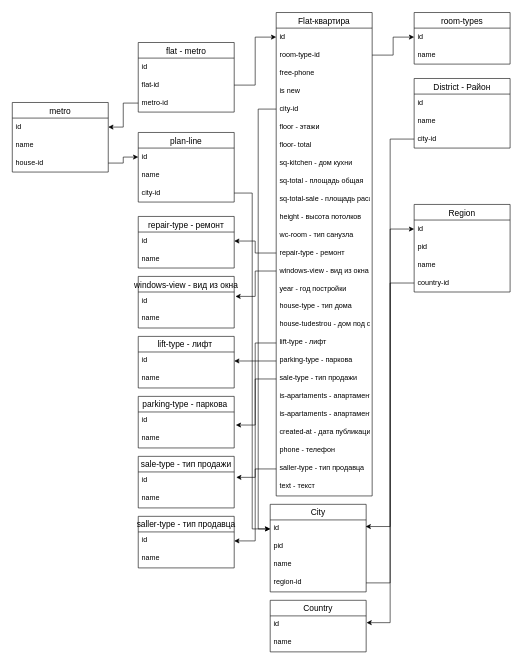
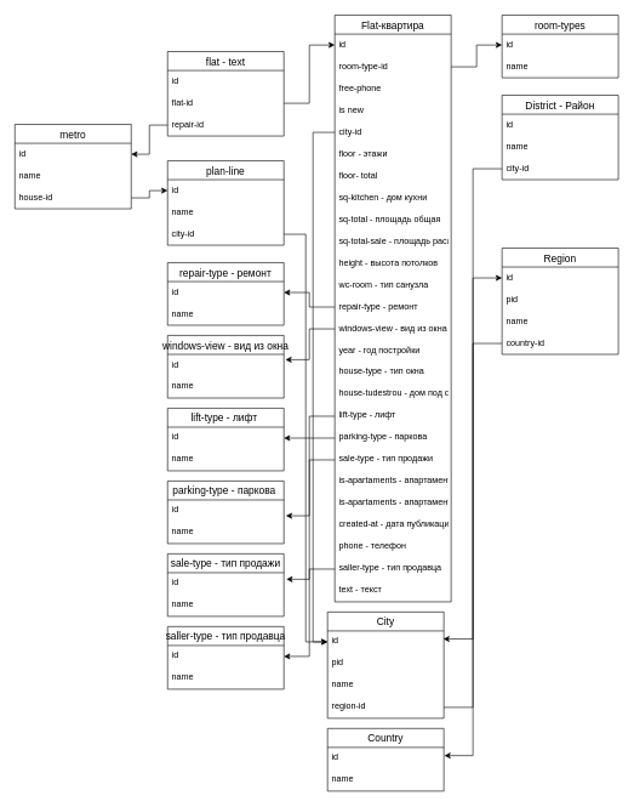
  <mxCell id="0" />
  <mxCell id="1" parent="0" />
  <mxCell id="2" value="Flat-квартира" style="swimlane;fontStyle=0;childLayout=stackLayout;horizontal=1;startSize=26;horizontalStack=0;resizeParent=1;resizeParentMax=0;resizeLast=0;collapsible=1;marginBottom=0;align=center;fontSize=14;" parent="1" vertex="1"><mxGeometry x="460" y="20" width="160" height="806" as="geometry" /></mxCell>
  <mxCell id="3" value="id" style="text;strokeColor=none;fillColor=none;spacingLeft=4;spacingRight=4;overflow=hidden;rotatable=0;points=[[0,0.5],[1,0.5]];portConstraint=eastwest;fontSize=12;" parent="2" vertex="1"><mxGeometry y="26" width="160" height="30" as="geometry" /></mxCell>
  <mxCell id="4" value="room-type-id" style="text;strokeColor=none;fillColor=none;spacingLeft=4;spacingRight=4;overflow=hidden;rotatable=0;points=[[0,0.5],[1,0.5]];portConstraint=eastwest;fontSize=12;" parent="2" vertex="1"><mxGeometry y="56" width="160" height="30" as="geometry" /></mxCell>
  <mxCell id="5" value="free-phone" style="text;strokeColor=none;fillColor=none;spacingLeft=4;spacingRight=4;overflow=hidden;rotatable=0;points=[[0,0.5],[1,0.5]];portConstraint=eastwest;fontSize=12;" parent="2" vertex="1"><mxGeometry y="86" width="160" height="30" as="geometry" /></mxCell>
  <mxCell id="6" value="is new" style="text;strokeColor=none;fillColor=none;spacingLeft=4;spacingRight=4;overflow=hidden;rotatable=0;points=[[0,0.5],[1,0.5]];portConstraint=eastwest;fontSize=12;" parent="2" vertex="1"><mxGeometry y="116" width="160" height="30" as="geometry" /></mxCell>
  <mxCell id="7" value="city-id" style="text;strokeColor=none;fillColor=none;spacingLeft=4;spacingRight=4;overflow=hidden;rotatable=0;points=[[0,0.5],[1,0.5]];portConstraint=eastwest;fontSize=12;" parent="2" vertex="1"><mxGeometry y="146" width="160" height="30" as="geometry" /></mxCell>
  <mxCell id="8" value="floor - этажи" style="text;strokeColor=none;fillColor=none;spacingLeft=4;spacingRight=4;overflow=hidden;rotatable=0;points=[[0,0.5],[1,0.5]];portConstraint=eastwest;fontSize=12;" parent="2" vertex="1"><mxGeometry y="176" width="160" height="30" as="geometry" /></mxCell>
  <mxCell id="9" value="floor- total" style="text;strokeColor=none;fillColor=none;spacingLeft=4;spacingRight=4;overflow=hidden;rotatable=0;points=[[0,0.5],[1,0.5]];portConstraint=eastwest;fontSize=12;" parent="2" vertex="1"><mxGeometry y="206" width="160" height="30" as="geometry" /></mxCell>
  <mxCell id="10" value="sq-kitchen - дом кухни" style="text;strokeColor=none;fillColor=none;spacingLeft=4;spacingRight=4;overflow=hidden;rotatable=0;points=[[0,0.5],[1,0.5]];portConstraint=eastwest;fontSize=12;" parent="2" vertex="1"><mxGeometry y="236" width="160" height="30" as="geometry" /></mxCell>
  <mxCell id="11" value="sq-total - площадь общая" style="text;strokeColor=none;fillColor=none;spacingLeft=4;spacingRight=4;overflow=hidden;rotatable=0;points=[[0,0.5],[1,0.5]];portConstraint=eastwest;fontSize=12;" parent="2" vertex="1"><mxGeometry y="266" width="160" height="30" as="geometry" /></mxCell>
  <mxCell id="12" value="sq-total-sale - площадь расшифровка" style="text;strokeColor=none;fillColor=none;spacingLeft=4;spacingRight=4;overflow=hidden;rotatable=0;points=[[0,0.5],[1,0.5]];portConstraint=eastwest;fontSize=12;" parent="2" vertex="1"><mxGeometry y="296" width="160" height="30" as="geometry" /></mxCell>
  <mxCell id="13" value="height - высота потолков" style="text;strokeColor=none;fillColor=none;spacingLeft=4;spacingRight=4;overflow=hidden;rotatable=0;points=[[0,0.5],[1,0.5]];portConstraint=eastwest;fontSize=12;" parent="2" vertex="1"><mxGeometry y="326" width="160" height="30" as="geometry" /></mxCell>
  <mxCell id="14" value="wc-room - тип санузла" style="text;strokeColor=none;fillColor=none;spacingLeft=4;spacingRight=4;overflow=hidden;rotatable=0;points=[[0,0.5],[1,0.5]];portConstraint=eastwest;fontSize=12;" parent="2" vertex="1"><mxGeometry y="356" width="160" height="30" as="geometry" /></mxCell>
  <mxCell id="15" value="repair-type - ремонт" style="text;strokeColor=none;fillColor=none;spacingLeft=4;spacingRight=4;overflow=hidden;rotatable=0;points=[[0,0.5],[1,0.5]];portConstraint=eastwest;fontSize=12;" parent="2" vertex="1"><mxGeometry y="386" width="160" height="30" as="geometry" /></mxCell>
  <mxCell id="16" value="windows-view - вид из окна" style="text;strokeColor=none;fillColor=none;spacingLeft=4;spacingRight=4;overflow=hidden;rotatable=0;points=[[0,0.5],[1,0.5]];portConstraint=eastwest;fontSize=12;" vertex="1" parent="2"><mxGeometry y="416" width="160" height="30" as="geometry" /></mxCell>
  <mxCell id="17" value="year - год постройки " style="text;strokeColor=none;fillColor=none;spacingLeft=4;spacingRight=4;overflow=hidden;rotatable=0;points=[[0,0.5],[1,0.5]];portConstraint=eastwest;fontSize=12;" vertex="1" parent="2"><mxGeometry y="446" width="160" height="30" as="geometry" /></mxCell>
- <mxCell id="18" value="house-type - тип дома " style="text;strokeColor=none;fillColor=none;spacingLeft=4;spacingRight=4;overflow=hidden;rotatable=0;points=[[0,0.5],[1,0.5]];portConstraint=eastwest;fontSize=12;" vertex="1" parent="2"><mxGeometry y="476" width="160" height="30" as="geometry" /></mxCell>
+ <mxCell id="18" value="house-type - тип окна " style="text;strokeColor=none;fillColor=none;spacingLeft=4;spacingRight=4;overflow=hidden;rotatable=0;points=[[0,0.5],[1,0.5]];portConstraint=eastwest;fontSize=12;" vertex="1" parent="2"><mxGeometry y="476" width="160" height="30" as="geometry" /></mxCell>
  <mxCell id="19" value="house-tudestrou - дом под снос " style="text;strokeColor=none;fillColor=none;spacingLeft=4;spacingRight=4;overflow=hidden;rotatable=0;points=[[0,0.5],[1,0.5]];portConstraint=eastwest;fontSize=12;" vertex="1" parent="2"><mxGeometry y="506" width="160" height="30" as="geometry" /></mxCell>
  <mxCell id="20" value="lift-type - лифт " style="text;strokeColor=none;fillColor=none;spacingLeft=4;spacingRight=4;overflow=hidden;rotatable=0;points=[[0,0.5],[1,0.5]];portConstraint=eastwest;fontSize=12;" vertex="1" parent="2"><mxGeometry y="536" width="160" height="30" as="geometry" /></mxCell>
  <mxCell id="21" value="parking-type - паркова " style="text;strokeColor=none;fillColor=none;spacingLeft=4;spacingRight=4;overflow=hidden;rotatable=0;points=[[0,0.5],[1,0.5]];portConstraint=eastwest;fontSize=12;" vertex="1" parent="2"><mxGeometry y="566" width="160" height="30" as="geometry" /></mxCell>
  <mxCell id="22" value="sale-type - тип продажи" style="text;strokeColor=none;fillColor=none;spacingLeft=4;spacingRight=4;overflow=hidden;rotatable=0;points=[[0,0.5],[1,0.5]];portConstraint=eastwest;fontSize=12;" vertex="1" parent="2"><mxGeometry y="596" width="160" height="30" as="geometry" /></mxCell>
  <mxCell id="23" value="is-apartaments - апартаменты " style="text;strokeColor=none;fillColor=none;spacingLeft=4;spacingRight=4;overflow=hidden;rotatable=0;points=[[0,0.5],[1,0.5]];portConstraint=eastwest;fontSize=12;" vertex="1" parent="2"><mxGeometry y="626" width="160" height="30" as="geometry" /></mxCell>
  <mxCell id="24" value="is-apartaments - апартаменты " style="text;strokeColor=none;fillColor=none;spacingLeft=4;spacingRight=4;overflow=hidden;rotatable=0;points=[[0,0.5],[1,0.5]];portConstraint=eastwest;fontSize=12;" vertex="1" parent="2"><mxGeometry y="656" width="160" height="30" as="geometry" /></mxCell>
  <mxCell id="25" value="created-at - дата публикации" style="text;strokeColor=none;fillColor=none;spacingLeft=4;spacingRight=4;overflow=hidden;rotatable=0;points=[[0,0.5],[1,0.5]];portConstraint=eastwest;fontSize=12;" vertex="1" parent="2"><mxGeometry y="686" width="160" height="30" as="geometry" /></mxCell>
  <mxCell id="26" value="phone - телефон" style="text;strokeColor=none;fillColor=none;spacingLeft=4;spacingRight=4;overflow=hidden;rotatable=0;points=[[0,0.5],[1,0.5]];portConstraint=eastwest;fontSize=12;" vertex="1" parent="2"><mxGeometry y="716" width="160" height="30" as="geometry" /></mxCell>
  <mxCell id="27" value="saller-type - тип продавца" style="text;strokeColor=none;fillColor=none;spacingLeft=4;spacingRight=4;overflow=hidden;rotatable=0;points=[[0,0.5],[1,0.5]];portConstraint=eastwest;fontSize=12;" vertex="1" parent="2"><mxGeometry y="746" width="160" height="30" as="geometry" /></mxCell>
  <mxCell id="28" value="text - текст" style="text;strokeColor=none;fillColor=none;spacingLeft=4;spacingRight=4;overflow=hidden;rotatable=0;points=[[0,0.5],[1,0.5]];portConstraint=eastwest;fontSize=12;" vertex="1" parent="2"><mxGeometry y="776" width="160" height="30" as="geometry" /></mxCell>
  <mxCell id="29" value="room-types" style="swimlane;fontStyle=0;childLayout=stackLayout;horizontal=1;startSize=26;horizontalStack=0;resizeParent=1;resizeParentMax=0;resizeLast=0;collapsible=1;marginBottom=0;align=center;fontSize=14;" parent="1" vertex="1"><mxGeometry x="690" y="20" width="160" height="86" as="geometry" /></mxCell>
  <mxCell id="30" value="id" style="text;strokeColor=none;fillColor=none;spacingLeft=4;spacingRight=4;overflow=hidden;rotatable=0;points=[[0,0.5],[1,0.5]];portConstraint=eastwest;fontSize=12;" parent="29" vertex="1"><mxGeometry y="26" width="160" height="30" as="geometry" /></mxCell>
  <mxCell id="31" value="name" style="text;strokeColor=none;fillColor=none;spacingLeft=4;spacingRight=4;overflow=hidden;rotatable=0;points=[[0,0.5],[1,0.5]];portConstraint=eastwest;fontSize=12;" parent="29" vertex="1"><mxGeometry y="56" width="160" height="30" as="geometry" /></mxCell>
  <mxCell id="32" value="Country" style="swimlane;fontStyle=0;childLayout=stackLayout;horizontal=1;startSize=26;horizontalStack=0;resizeParent=1;resizeParentMax=0;resizeLast=0;collapsible=1;marginBottom=0;align=center;fontSize=14;" parent="1" vertex="1"><mxGeometry x="450" y="1000" width="160" height="86" as="geometry" /></mxCell>
  <mxCell id="33" value="id" style="text;strokeColor=none;fillColor=none;spacingLeft=4;spacingRight=4;overflow=hidden;rotatable=0;points=[[0,0.5],[1,0.5]];portConstraint=eastwest;fontSize=12;" parent="32" vertex="1"><mxGeometry y="26" width="160" height="30" as="geometry" /></mxCell>
  <mxCell id="34" value="name" style="text;strokeColor=none;fillColor=none;spacingLeft=4;spacingRight=4;overflow=hidden;rotatable=0;points=[[0,0.5],[1,0.5]];portConstraint=eastwest;fontSize=12;" parent="32" vertex="1"><mxGeometry y="56" width="160" height="30" as="geometry" /></mxCell>
  <mxCell id="35" value="City" style="swimlane;fontStyle=0;childLayout=stackLayout;horizontal=1;startSize=26;horizontalStack=0;resizeParent=1;resizeParentMax=0;resizeLast=0;collapsible=1;marginBottom=0;align=center;fontSize=14;" parent="1" vertex="1"><mxGeometry x="450" y="840" width="160" height="146" as="geometry" /></mxCell>
  <mxCell id="36" value="id" style="text;strokeColor=none;fillColor=none;spacingLeft=4;spacingRight=4;overflow=hidden;rotatable=0;points=[[0,0.5],[1,0.5]];portConstraint=eastwest;fontSize=12;" parent="35" vertex="1"><mxGeometry y="26" width="160" height="30" as="geometry" /></mxCell>
  <mxCell id="37" value="pid" style="text;strokeColor=none;fillColor=none;spacingLeft=4;spacingRight=4;overflow=hidden;rotatable=0;points=[[0,0.5],[1,0.5]];portConstraint=eastwest;fontSize=12;" parent="35" vertex="1"><mxGeometry y="56" width="160" height="30" as="geometry" /></mxCell>
  <mxCell id="38" value="name" style="text;strokeColor=none;fillColor=none;spacingLeft=4;spacingRight=4;overflow=hidden;rotatable=0;points=[[0,0.5],[1,0.5]];portConstraint=eastwest;fontSize=12;" parent="35" vertex="1"><mxGeometry y="86" width="160" height="30" as="geometry" /></mxCell>
  <mxCell id="39" value="region-id" style="text;strokeColor=none;fillColor=none;spacingLeft=4;spacingRight=4;overflow=hidden;rotatable=0;points=[[0,0.5],[1,0.5]];portConstraint=eastwest;fontSize=12;" parent="35" vertex="1"><mxGeometry y="116" width="160" height="30" as="geometry" /></mxCell>
  <mxCell id="40" value="Region" style="swimlane;fontStyle=0;childLayout=stackLayout;horizontal=1;startSize=26;horizontalStack=0;resizeParent=1;resizeParentMax=0;resizeLast=0;collapsible=1;marginBottom=0;align=center;fontSize=14;" parent="1" vertex="1"><mxGeometry x="690" y="340" width="160" height="146" as="geometry" /></mxCell>
  <mxCell id="41" value="id" style="text;strokeColor=none;fillColor=none;spacingLeft=4;spacingRight=4;overflow=hidden;rotatable=0;points=[[0,0.5],[1,0.5]];portConstraint=eastwest;fontSize=12;" parent="40" vertex="1"><mxGeometry y="26" width="160" height="30" as="geometry" /></mxCell>
  <mxCell id="42" value="pid" style="text;strokeColor=none;fillColor=none;spacingLeft=4;spacingRight=4;overflow=hidden;rotatable=0;points=[[0,0.5],[1,0.5]];portConstraint=eastwest;fontSize=12;" parent="40" vertex="1"><mxGeometry y="56" width="160" height="30" as="geometry" /></mxCell>
  <mxCell id="43" value="name" style="text;strokeColor=none;fillColor=none;spacingLeft=4;spacingRight=4;overflow=hidden;rotatable=0;points=[[0,0.5],[1,0.5]];portConstraint=eastwest;fontSize=12;" parent="40" vertex="1"><mxGeometry y="86" width="160" height="30" as="geometry" /></mxCell>
  <mxCell id="44" value="country-id" style="text;strokeColor=none;fillColor=none;spacingLeft=4;spacingRight=4;overflow=hidden;rotatable=0;points=[[0,0.5],[1,0.5]];portConstraint=eastwest;fontSize=12;" parent="40" vertex="1"><mxGeometry y="116" width="160" height="30" as="geometry" /></mxCell>
  <mxCell id="45" value="District - Район" style="swimlane;fontStyle=0;childLayout=stackLayout;horizontal=1;startSize=26;horizontalStack=0;resizeParent=1;resizeParentMax=0;resizeLast=0;collapsible=1;marginBottom=0;align=center;fontSize=14;" parent="1" vertex="1"><mxGeometry x="690" y="130" width="160" height="116" as="geometry" /></mxCell>
  <mxCell id="46" value="id" style="text;strokeColor=none;fillColor=none;spacingLeft=4;spacingRight=4;overflow=hidden;rotatable=0;points=[[0,0.5],[1,0.5]];portConstraint=eastwest;fontSize=12;" parent="45" vertex="1"><mxGeometry y="26" width="160" height="30" as="geometry" /></mxCell>
  <mxCell id="47" value="name" style="text;strokeColor=none;fillColor=none;spacingLeft=4;spacingRight=4;overflow=hidden;rotatable=0;points=[[0,0.5],[1,0.5]];portConstraint=eastwest;fontSize=12;" parent="45" vertex="1"><mxGeometry y="56" width="160" height="30" as="geometry" /></mxCell>
  <mxCell id="48" value="city-id" style="text;strokeColor=none;fillColor=none;spacingLeft=4;spacingRight=4;overflow=hidden;rotatable=0;points=[[0,0.5],[1,0.5]];portConstraint=eastwest;fontSize=12;" parent="45" vertex="1"><mxGeometry y="86" width="160" height="30" as="geometry" /></mxCell>
  <mxCell id="49" style="edgeStyle=orthogonalEdgeStyle;rounded=0;orthogonalLoop=1;jettySize=auto;html=1;entryX=0.995;entryY=0.367;entryDx=0;entryDy=0;entryPerimeter=0;" parent="1" source="48" target="36" edge="1"><mxGeometry relative="1" as="geometry" /></mxCell>
  <mxCell id="50" style="edgeStyle=orthogonalEdgeStyle;rounded=0;orthogonalLoop=1;jettySize=auto;html=1;entryX=0;entryY=0.5;entryDx=0;entryDy=0;" parent="1" source="7" target="36" edge="1"><mxGeometry relative="1" as="geometry" /></mxCell>
  <mxCell id="51" style="edgeStyle=orthogonalEdgeStyle;rounded=0;orthogonalLoop=1;jettySize=auto;html=1;entryX=0;entryY=0.5;entryDx=0;entryDy=0;" parent="1" source="4" target="30" edge="1"><mxGeometry relative="1" as="geometry" /></mxCell>
  <mxCell id="52" style="edgeStyle=orthogonalEdgeStyle;rounded=0;orthogonalLoop=1;jettySize=auto;html=1;entryX=0;entryY=0.5;entryDx=0;entryDy=0;" parent="1" source="39" target="41" edge="1"><mxGeometry relative="1" as="geometry" /></mxCell>
  <mxCell id="53" style="edgeStyle=orthogonalEdgeStyle;rounded=0;orthogonalLoop=1;jettySize=auto;html=1;entryX=1.004;entryY=0.376;entryDx=0;entryDy=0;entryPerimeter=0;" parent="1" source="44" target="33" edge="1"><mxGeometry relative="1" as="geometry" /></mxCell>
  <mxCell id="54" value="plan-line" style="swimlane;fontStyle=0;childLayout=stackLayout;horizontal=1;startSize=26;horizontalStack=0;resizeParent=1;resizeParentMax=0;resizeLast=0;collapsible=1;marginBottom=0;align=center;fontSize=14;" parent="1" vertex="1"><mxGeometry x="230" y="220" width="160" height="116" as="geometry" /></mxCell>
  <mxCell id="55" value="id" style="text;strokeColor=none;fillColor=none;spacingLeft=4;spacingRight=4;overflow=hidden;rotatable=0;points=[[0,0.5],[1,0.5]];portConstraint=eastwest;fontSize=12;" parent="54" vertex="1"><mxGeometry y="26" width="160" height="30" as="geometry" /></mxCell>
  <mxCell id="56" value="name" style="text;strokeColor=none;fillColor=none;spacingLeft=4;spacingRight=4;overflow=hidden;rotatable=0;points=[[0,0.5],[1,0.5]];portConstraint=eastwest;fontSize=12;" parent="54" vertex="1"><mxGeometry y="56" width="160" height="30" as="geometry" /></mxCell>
  <mxCell id="57" value="city-id" style="text;strokeColor=none;fillColor=none;spacingLeft=4;spacingRight=4;overflow=hidden;rotatable=0;points=[[0,0.5],[1,0.5]];portConstraint=eastwest;fontSize=12;" parent="54" vertex="1"><mxGeometry y="86" width="160" height="30" as="geometry" /></mxCell>
  <mxCell id="58" value="metro" style="swimlane;fontStyle=0;childLayout=stackLayout;horizontal=1;startSize=26;horizontalStack=0;resizeParent=1;resizeParentMax=0;resizeLast=0;collapsible=1;marginBottom=0;align=center;fontSize=14;" parent="1" vertex="1"><mxGeometry x="20" y="170" width="160" height="116" as="geometry" /></mxCell>
  <mxCell id="59" value="id" style="text;strokeColor=none;fillColor=none;spacingLeft=4;spacingRight=4;overflow=hidden;rotatable=0;points=[[0,0.5],[1,0.5]];portConstraint=eastwest;fontSize=12;" parent="58" vertex="1"><mxGeometry y="26" width="160" height="30" as="geometry" /></mxCell>
  <mxCell id="60" value="name" style="text;strokeColor=none;fillColor=none;spacingLeft=4;spacingRight=4;overflow=hidden;rotatable=0;points=[[0,0.5],[1,0.5]];portConstraint=eastwest;fontSize=12;" parent="58" vertex="1"><mxGeometry y="56" width="160" height="30" as="geometry" /></mxCell>
  <mxCell id="61" value="house-id" style="text;strokeColor=none;fillColor=none;spacingLeft=4;spacingRight=4;overflow=hidden;rotatable=0;points=[[0,0.5],[1,0.5]];portConstraint=eastwest;fontSize=12;" parent="58" vertex="1"><mxGeometry y="86" width="160" height="30" as="geometry" /></mxCell>
  <mxCell id="62" style="edgeStyle=orthogonalEdgeStyle;rounded=0;orthogonalLoop=1;jettySize=auto;html=1;entryX=0;entryY=0.5;entryDx=0;entryDy=0;" parent="1" source="57" target="36" edge="1"><mxGeometry relative="1" as="geometry" /></mxCell>
  <mxCell id="63" style="edgeStyle=orthogonalEdgeStyle;rounded=0;orthogonalLoop=1;jettySize=auto;html=1;" parent="1" source="61" target="55" edge="1"><mxGeometry relative="1" as="geometry" /></mxCell>
- <mxCell id="64" value="flat - metro" style="swimlane;fontStyle=0;childLayout=stackLayout;horizontal=1;startSize=26;horizontalStack=0;resizeParent=1;resizeParentMax=0;resizeLast=0;collapsible=1;marginBottom=0;align=center;fontSize=14;" parent="1" vertex="1"><mxGeometry x="230" y="70" width="160" height="116" as="geometry" /></mxCell>
+ <mxCell id="64" value="flat - text" style="swimlane;fontStyle=0;childLayout=stackLayout;horizontal=1;startSize=26;horizontalStack=0;resizeParent=1;resizeParentMax=0;resizeLast=0;collapsible=1;marginBottom=0;align=center;fontSize=14;" parent="1" vertex="1"><mxGeometry x="230" y="70" width="160" height="116" as="geometry" /></mxCell>
  <mxCell id="65" value="id" style="text;strokeColor=none;fillColor=none;spacingLeft=4;spacingRight=4;overflow=hidden;rotatable=0;points=[[0,0.5],[1,0.5]];portConstraint=eastwest;fontSize=12;" parent="64" vertex="1"><mxGeometry y="26" width="160" height="30" as="geometry" /></mxCell>
  <mxCell id="66" value="flat-id" style="text;strokeColor=none;fillColor=none;spacingLeft=4;spacingRight=4;overflow=hidden;rotatable=0;points=[[0,0.5],[1,0.5]];portConstraint=eastwest;fontSize=12;" parent="64" vertex="1"><mxGeometry y="56" width="160" height="30" as="geometry" /></mxCell>
- <mxCell id="67" value="metro-id" style="text;strokeColor=none;fillColor=none;spacingLeft=4;spacingRight=4;overflow=hidden;rotatable=0;points=[[0,0.5],[1,0.5]];portConstraint=eastwest;fontSize=12;" parent="64" vertex="1"><mxGeometry y="86" width="160" height="30" as="geometry" /></mxCell>
+ <mxCell id="67" value="repair-id" style="text;strokeColor=none;fillColor=none;spacingLeft=4;spacingRight=4;overflow=hidden;rotatable=0;points=[[0,0.5],[1,0.5]];portConstraint=eastwest;fontSize=12;" parent="64" vertex="1"><mxGeometry y="86" width="160" height="30" as="geometry" /></mxCell>
  <mxCell id="68" style="edgeStyle=orthogonalEdgeStyle;rounded=0;orthogonalLoop=1;jettySize=auto;html=1;entryX=0;entryY=0.5;entryDx=0;entryDy=0;" parent="1" source="66" target="3" edge="1"><mxGeometry relative="1" as="geometry" /></mxCell>
  <mxCell id="69" style="edgeStyle=orthogonalEdgeStyle;rounded=0;orthogonalLoop=1;jettySize=auto;html=1;entryX=1;entryY=0.5;entryDx=0;entryDy=0;" parent="1" source="67" target="59" edge="1"><mxGeometry relative="1" as="geometry" /></mxCell>
  <mxCell id="70" value="repair-type - ремонт" style="swimlane;fontStyle=0;childLayout=stackLayout;horizontal=1;startSize=26;horizontalStack=0;resizeParent=1;resizeParentMax=0;resizeLast=0;collapsible=1;marginBottom=0;align=center;fontSize=14;" vertex="1" parent="1"><mxGeometry x="230" y="360" width="160" height="86" as="geometry" /></mxCell>
  <mxCell id="71" value="id" style="text;strokeColor=none;fillColor=none;spacingLeft=4;spacingRight=4;overflow=hidden;rotatable=0;points=[[0,0.5],[1,0.5]];portConstraint=eastwest;fontSize=12;" vertex="1" parent="70"><mxGeometry y="26" width="160" height="30" as="geometry" /></mxCell>
  <mxCell id="72" value="name" style="text;strokeColor=none;fillColor=none;spacingLeft=4;spacingRight=4;overflow=hidden;rotatable=0;points=[[0,0.5],[1,0.5]];portConstraint=eastwest;fontSize=12;" vertex="1" parent="70"><mxGeometry y="56" width="160" height="30" as="geometry" /></mxCell>
  <mxCell id="73" style="edgeStyle=orthogonalEdgeStyle;rounded=0;orthogonalLoop=1;jettySize=auto;html=1;entryX=1;entryY=0.5;entryDx=0;entryDy=0;" edge="1" parent="1" source="15" target="71"><mxGeometry relative="1" as="geometry" /></mxCell>
  <mxCell id="74" value="windows-view - вид из окна" style="swimlane;fontStyle=0;childLayout=stackLayout;horizontal=1;startSize=26;horizontalStack=0;resizeParent=1;resizeParentMax=0;resizeLast=0;collapsible=1;marginBottom=0;align=center;fontSize=14;" vertex="1" parent="1"><mxGeometry x="230" y="460" width="160" height="86" as="geometry" /></mxCell>
  <mxCell id="75" value="id" style="text;strokeColor=none;fillColor=none;spacingLeft=4;spacingRight=4;overflow=hidden;rotatable=0;points=[[0,0.5],[1,0.5]];portConstraint=eastwest;fontSize=12;" vertex="1" parent="74"><mxGeometry y="26" width="160" height="30" as="geometry" /></mxCell>
  <mxCell id="76" value="name" style="text;strokeColor=none;fillColor=none;spacingLeft=4;spacingRight=4;overflow=hidden;rotatable=0;points=[[0,0.5],[1,0.5]];portConstraint=eastwest;fontSize=12;" vertex="1" parent="74"><mxGeometry y="56" width="160" height="30" as="geometry" /></mxCell>
  <mxCell id="77" style="edgeStyle=orthogonalEdgeStyle;rounded=0;orthogonalLoop=1;jettySize=auto;html=1;entryX=1.013;entryY=0.244;entryDx=0;entryDy=0;entryPerimeter=0;" edge="1" parent="1" source="16" target="75"><mxGeometry relative="1" as="geometry" /></mxCell>
  <mxCell id="78" value="lift-type - лифт " style="swimlane;fontStyle=0;childLayout=stackLayout;horizontal=1;startSize=26;horizontalStack=0;resizeParent=1;resizeParentMax=0;resizeLast=0;collapsible=1;marginBottom=0;align=center;fontSize=14;" vertex="1" parent="1"><mxGeometry x="230" y="560" width="160" height="86" as="geometry" /></mxCell>
  <mxCell id="79" value="id" style="text;strokeColor=none;fillColor=none;spacingLeft=4;spacingRight=4;overflow=hidden;rotatable=0;points=[[0,0.5],[1,0.5]];portConstraint=eastwest;fontSize=12;" vertex="1" parent="78"><mxGeometry y="26" width="160" height="30" as="geometry" /></mxCell>
  <mxCell id="80" value="name" style="text;strokeColor=none;fillColor=none;spacingLeft=4;spacingRight=4;overflow=hidden;rotatable=0;points=[[0,0.5],[1,0.5]];portConstraint=eastwest;fontSize=12;" vertex="1" parent="78"><mxGeometry y="56" width="160" height="30" as="geometry" /></mxCell>
  <mxCell id="81" style="edgeStyle=orthogonalEdgeStyle;rounded=0;orthogonalLoop=1;jettySize=auto;html=1;entryX=1;entryY=0.5;entryDx=0;entryDy=0;" edge="1" parent="1" source="20" target="79"><mxGeometry relative="1" as="geometry" /></mxCell>
  <mxCell id="82" value="parking-type - паркова " style="swimlane;fontStyle=0;childLayout=stackLayout;horizontal=1;startSize=26;horizontalStack=0;resizeParent=1;resizeParentMax=0;resizeLast=0;collapsible=1;marginBottom=0;align=center;fontSize=14;" vertex="1" parent="1"><mxGeometry x="230" y="660" width="160" height="86" as="geometry" /></mxCell>
  <mxCell id="83" value="id" style="text;strokeColor=none;fillColor=none;spacingLeft=4;spacingRight=4;overflow=hidden;rotatable=0;points=[[0,0.5],[1,0.5]];portConstraint=eastwest;fontSize=12;" vertex="1" parent="82"><mxGeometry y="26" width="160" height="30" as="geometry" /></mxCell>
  <mxCell id="84" value="name" style="text;strokeColor=none;fillColor=none;spacingLeft=4;spacingRight=4;overflow=hidden;rotatable=0;points=[[0,0.5],[1,0.5]];portConstraint=eastwest;fontSize=12;" vertex="1" parent="82"><mxGeometry y="56" width="160" height="30" as="geometry" /></mxCell>
  <mxCell id="85" style="edgeStyle=orthogonalEdgeStyle;rounded=0;orthogonalLoop=1;jettySize=auto;html=1;entryX=1.017;entryY=0.726;entryDx=0;entryDy=0;entryPerimeter=0;" edge="1" parent="1" source="21" target="83"><mxGeometry relative="1" as="geometry" /></mxCell>
  <mxCell id="86" value="sale-type - тип продажи" style="swimlane;fontStyle=0;childLayout=stackLayout;horizontal=1;startSize=26;horizontalStack=0;resizeParent=1;resizeParentMax=0;resizeLast=0;collapsible=1;marginBottom=0;align=center;fontSize=14;" vertex="1" parent="1"><mxGeometry x="230" y="760" width="160" height="86" as="geometry" /></mxCell>
  <mxCell id="87" value="id" style="text;strokeColor=none;fillColor=none;spacingLeft=4;spacingRight=4;overflow=hidden;rotatable=0;points=[[0,0.5],[1,0.5]];portConstraint=eastwest;fontSize=12;" vertex="1" parent="86"><mxGeometry y="26" width="160" height="30" as="geometry" /></mxCell>
  <mxCell id="88" value="name" style="text;strokeColor=none;fillColor=none;spacingLeft=4;spacingRight=4;overflow=hidden;rotatable=0;points=[[0,0.5],[1,0.5]];portConstraint=eastwest;fontSize=12;" vertex="1" parent="86"><mxGeometry y="56" width="160" height="30" as="geometry" /></mxCell>
  <mxCell id="89" style="edgeStyle=orthogonalEdgeStyle;rounded=0;orthogonalLoop=1;jettySize=auto;html=1;entryX=1.021;entryY=0.301;entryDx=0;entryDy=0;entryPerimeter=0;" edge="1" parent="1" source="22" target="87"><mxGeometry relative="1" as="geometry" /></mxCell>
  <mxCell id="90" value="saller-type - тип продавца" style="swimlane;fontStyle=0;childLayout=stackLayout;horizontal=1;startSize=26;horizontalStack=0;resizeParent=1;resizeParentMax=0;resizeLast=0;collapsible=1;marginBottom=0;align=center;fontSize=14;" vertex="1" parent="1"><mxGeometry x="230" y="860" width="160" height="86" as="geometry" /></mxCell>
  <mxCell id="91" value="id" style="text;strokeColor=none;fillColor=none;spacingLeft=4;spacingRight=4;overflow=hidden;rotatable=0;points=[[0,0.5],[1,0.5]];portConstraint=eastwest;fontSize=12;" vertex="1" parent="90"><mxGeometry y="26" width="160" height="30" as="geometry" /></mxCell>
  <mxCell id="92" value="name" style="text;strokeColor=none;fillColor=none;spacingLeft=4;spacingRight=4;overflow=hidden;rotatable=0;points=[[0,0.5],[1,0.5]];portConstraint=eastwest;fontSize=12;" vertex="1" parent="90"><mxGeometry y="56" width="160" height="30" as="geometry" /></mxCell>
  <mxCell id="93" style="edgeStyle=orthogonalEdgeStyle;rounded=0;orthogonalLoop=1;jettySize=auto;html=1;entryX=1;entryY=0.5;entryDx=0;entryDy=0;" edge="1" parent="1" source="27" target="91"><mxGeometry relative="1" as="geometry" /></mxCell>
